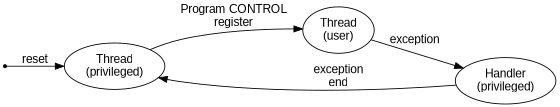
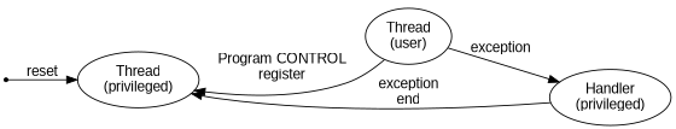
  digraph {
    fontname="Liberation Sans"
    rankdir=LR
    node [fontname="Liberation Sans"]
    edge [fontname="Liberation Sans"]
    n1 [label="Thread\n(privileged)"]
    n2 [label="Thread\n(user)"]
    n3 [label="Handler\n(privileged)"]
    START [shape=point]
-   n1 -> n2 [label="Program CONTROL\nregister"]
+   n2 -> n1 [label="Program CONTROL\nregister"]
    n2 -> n3 [label=exception]
    n3 -> n1 [label="exception\nend"]
    START -> n1 [label=reset]
  }
